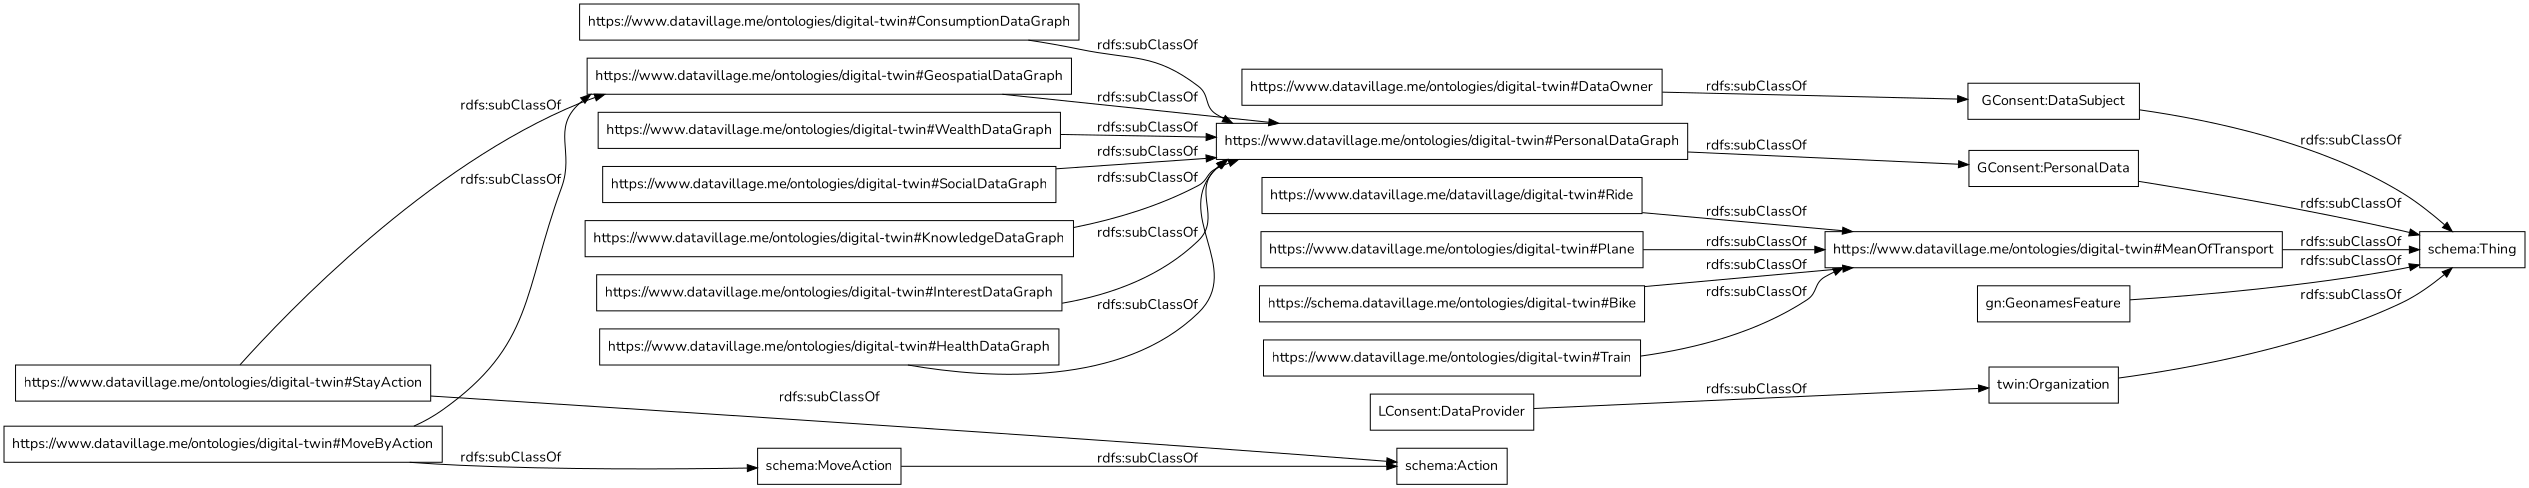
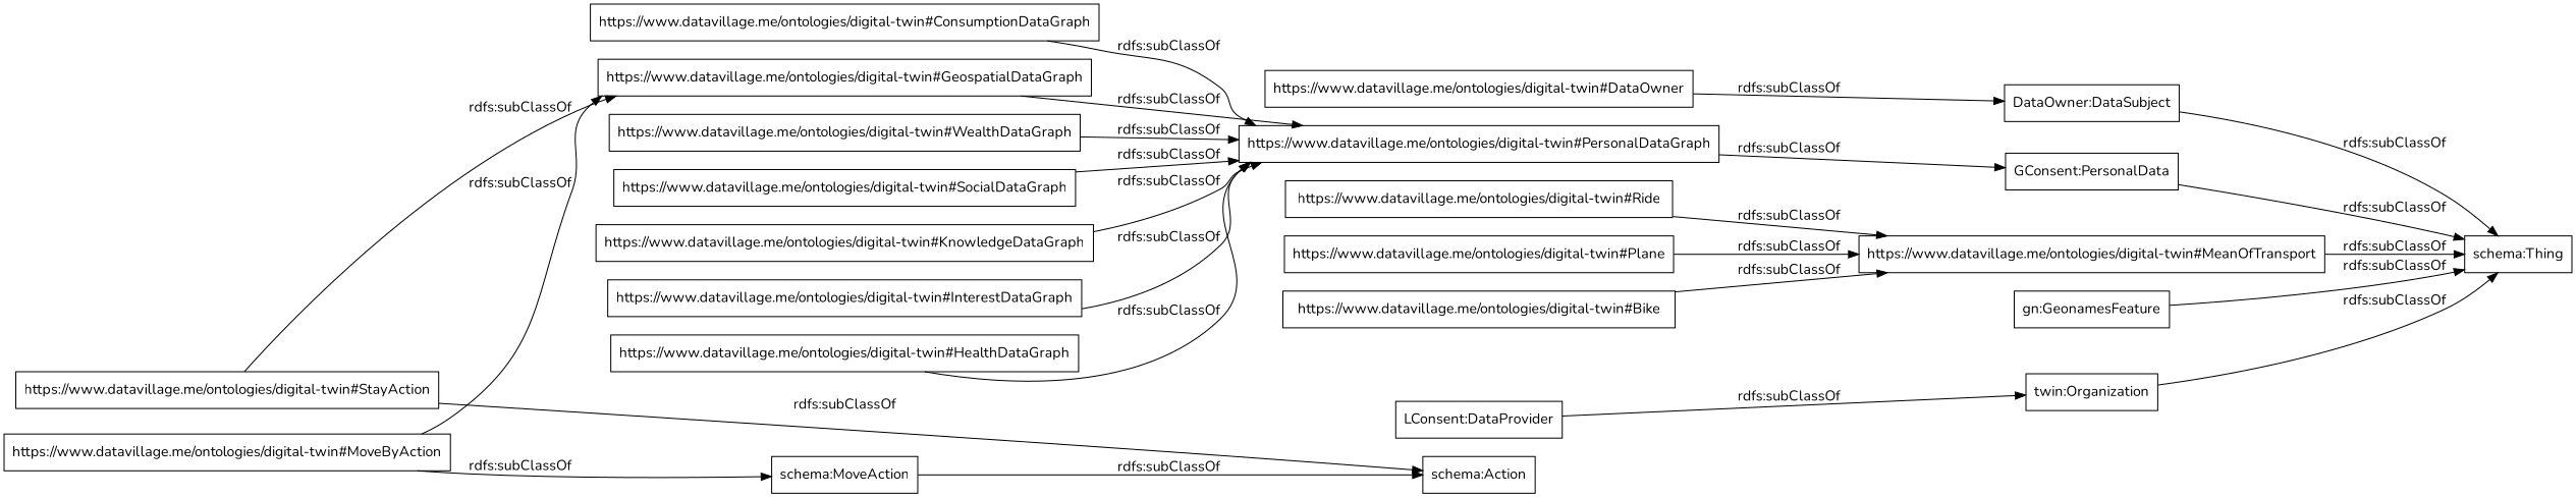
  digraph {
    fontname=Nunito
    rankdir=LR
    node [color=black fontname=Nunito shape=rectangle]
    edge [fontname=Nunito]
    "https://www.datavillage.me/ontologies/digital-twin#StayAction"
    "https://www.datavillage.me/ontologies/digital-twin#GeospatialDataGraph"
    "schema:Action"
    "https://www.datavillage.me/ontologies/digital-twin#PersonalDataGraph"
-   "GConsent:DataSubject"
+   "GConsent:DataSubject" [label="DataOwner:DataSubject"]
    "schema:Thing"
    "https://www.datavillage.me/ontologies/digital-twin#MoveByAction"
    "schema:MoveAction"
    "https://www.datavillage.me/ontologies/digital-twin#KnowledgeDataGraph"
    "GConsent:PersonalData"
    "https://www.datavillage.me/ontologies/digital-twin#Plane"
    "https://www.datavillage.me/ontologies/digital-twin#MeanOfTransport"
-   "https://www.datavillage.me/ontologies/digital-twin#Bike" [label="https://schema.datavillage.me/ontologies/digital-twin#Bike"]
+   "https://www.datavillage.me/ontologies/digital-twin#Bike"
    "gn:GeonamesFeature"
    n15 [label="twin:Organization"]
    "https://www.datavillage.me/ontologies/digital-twin#InterestDataGraph"
    "https://www.datavillage.me/ontologies/digital-twin#HealthDataGraph"
    "https://www.datavillage.me/ontologies/digital-twin#ConsumptionDataGraph"
    "https://www.datavillage.me/ontologies/digital-twin#WealthDataGraph"
    "LConsent:DataProvider"
-   "https://www.datavillage.me/ontologies/digital-twin#Train"
    "https://www.datavillage.me/ontologies/digital-twin#SocialDataGraph"
-   "https://www.datavillage.me/ontologies/digital-twin#Ride" [label="https://www.datavillage.me/datavillage/digital-twin#Ride"]
+   "https://www.datavillage.me/ontologies/digital-twin#Ride"
    "https://www.datavillage.me/ontologies/digital-twin#DataOwner"
    "https://www.datavillage.me/ontologies/digital-twin#StayAction" -> "https://www.datavillage.me/ontologies/digital-twin#GeospatialDataGraph" [label="rdfs:subClassOf"]
    "https://www.datavillage.me/ontologies/digital-twin#StayAction" -> "schema:Action" [label="rdfs:subClassOf"]
    "https://www.datavillage.me/ontologies/digital-twin#GeospatialDataGraph" -> "https://www.datavillage.me/ontologies/digital-twin#PersonalDataGraph" [label="rdfs:subClassOf"]
    "https://www.datavillage.me/ontologies/digital-twin#PersonalDataGraph" -> "GConsent:PersonalData" [label="rdfs:subClassOf"]
    "GConsent:DataSubject" -> "schema:Thing" [label="rdfs:subClassOf"]
    "https://www.datavillage.me/ontologies/digital-twin#MoveByAction" -> "https://www.datavillage.me/ontologies/digital-twin#GeospatialDataGraph" [label="rdfs:subClassOf"]
    "https://www.datavillage.me/ontologies/digital-twin#MoveByAction" -> "schema:MoveAction" [label="rdfs:subClassOf"]
    "schema:MoveAction" -> "schema:Action" [label="rdfs:subClassOf"]
    "https://www.datavillage.me/ontologies/digital-twin#KnowledgeDataGraph" -> "https://www.datavillage.me/ontologies/digital-twin#PersonalDataGraph" [label="rdfs:subClassOf"]
    "GConsent:PersonalData" -> "schema:Thing" [label="rdfs:subClassOf"]
    "https://www.datavillage.me/ontologies/digital-twin#Plane" -> "https://www.datavillage.me/ontologies/digital-twin#MeanOfTransport" [label="rdfs:subClassOf"]
    "https://www.datavillage.me/ontologies/digital-twin#MeanOfTransport" -> "schema:Thing" [label="rdfs:subClassOf"]
    "https://www.datavillage.me/ontologies/digital-twin#Bike" -> "https://www.datavillage.me/ontologies/digital-twin#MeanOfTransport" [label="rdfs:subClassOf"]
    "gn:GeonamesFeature" -> "schema:Thing" [label="rdfs:subClassOf"]
    n15 -> "schema:Thing" [label="rdfs:subClassOf"]
    "https://www.datavillage.me/ontologies/digital-twin#InterestDataGraph" -> "https://www.datavillage.me/ontologies/digital-twin#PersonalDataGraph" [label="rdfs:subClassOf"]
    "https://www.datavillage.me/ontologies/digital-twin#HealthDataGraph" -> "https://www.datavillage.me/ontologies/digital-twin#PersonalDataGraph" [label="rdfs:subClassOf"]
    "https://www.datavillage.me/ontologies/digital-twin#ConsumptionDataGraph" -> "https://www.datavillage.me/ontologies/digital-twin#PersonalDataGraph" [label="rdfs:subClassOf"]
    "https://www.datavillage.me/ontologies/digital-twin#WealthDataGraph" -> "https://www.datavillage.me/ontologies/digital-twin#PersonalDataGraph" [label="rdfs:subClassOf"]
    "LConsent:DataProvider" -> n15 [label="rdfs:subClassOf"]
-   "https://www.datavillage.me/ontologies/digital-twin#Train" -> "https://www.datavillage.me/ontologies/digital-twin#MeanOfTransport" [label="rdfs:subClassOf"]
    "https://www.datavillage.me/ontologies/digital-twin#SocialDataGraph" -> "https://www.datavillage.me/ontologies/digital-twin#PersonalDataGraph" [label="rdfs:subClassOf"]
    "https://www.datavillage.me/ontologies/digital-twin#Ride" -> "https://www.datavillage.me/ontologies/digital-twin#MeanOfTransport" [label="rdfs:subClassOf"]
    "https://www.datavillage.me/ontologies/digital-twin#DataOwner" -> "GConsent:DataSubject" [label="rdfs:subClassOf"]
  }
